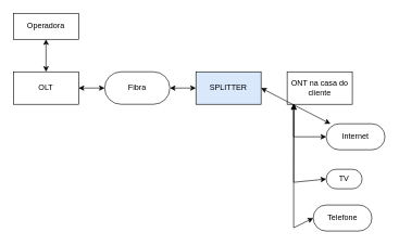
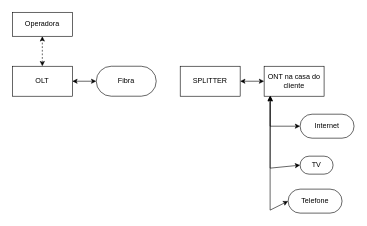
  <mxCell id="0" />
  <mxCell id="1" parent="0" />
  <mxCell id="2" value="Operadora" style="rounded=0;whiteSpace=wrap;html=1;align=center;fontFamily=Helvetica;fontColor=light-dark(#000000,#CC0000);" parent="1" vertex="1"><mxGeometry x="20" y="20" width="100" height="40" as="geometry" /></mxCell>
  <mxCell id="3" value="OLT" style="rounded=0;whiteSpace=wrap;html=1;fontColor=light-dark(#000000,#CC0000);" parent="1" vertex="1"><mxGeometry x="20" y="110" width="100" height="50" as="geometry" /></mxCell>
- <mxCell id="4" value="SPLITTER" style="rounded=0;whiteSpace=wrap;html=1;fontColor=light-dark(#000000,#CC0000);fillColor=#dae8fc;" parent="1" vertex="1"><mxGeometry x="300" y="110" width="100" height="50" as="geometry" /></mxCell>
+ <mxCell id="4" value="SPLITTER" style="rounded=0;whiteSpace=wrap;html=1;fontColor=light-dark(#000000,#CC0000);" parent="1" vertex="1"><mxGeometry x="300" y="110" width="100" height="50" as="geometry" /></mxCell>
  <mxCell id="5" value="ONT na casa do cliente" style="rounded=0;whiteSpace=wrap;html=1;fontColor=light-dark(#000000,#CC0000);" parent="1" vertex="1"><mxGeometry x="440" y="110" width="100" height="50" as="geometry" /></mxCell>
  <mxCell id="6" value="Fibra" style="rounded=1;whiteSpace=wrap;html=1;arcSize=50;" parent="1" vertex="1"><mxGeometry x="160" y="110" width="100" height="50" as="geometry" /></mxCell>
  <mxCell id="7" value="Internet" style="rounded=1;whiteSpace=wrap;html=1;arcSize=50;" parent="1" vertex="1"><mxGeometry x="500" y="190" width="90" height="40" as="geometry" /></mxCell>
  <mxCell id="8" value="TV" style="rounded=1;whiteSpace=wrap;html=1;arcSize=50;" parent="1" vertex="1"><mxGeometry x="500" y="260" width="55" height="30" as="geometry" /></mxCell>
  <mxCell id="9" value="Telefone" style="rounded=1;whiteSpace=wrap;html=1;arcSize=50;" parent="1" vertex="1"><mxGeometry x="480" y="315" width="90" height="40" as="geometry" /></mxCell>
- <mxCell id="10" value="" style="endArrow=classic;startArrow=classic;html=1;rounded=0;exitX=0.5;exitY=0;exitDx=0;exitDy=0;entryX=0.5;entryY=1;entryDx=0;entryDy=0;" parent="1" source="3" target="2" edge="1"><mxGeometry width="50" height="50" relative="1" as="geometry"><mxPoint x="390" y="230" as="sourcePoint" /><mxPoint x="62" y="80" as="targetPoint" /></mxGeometry></mxCell>
+ <mxCell id="10" value="" style="endArrow=classic;startArrow=classic;html=1;rounded=0;exitX=0.5;exitY=0;exitDx=0;exitDy=0;entryX=0.5;entryY=1;entryDx=0;entryDy=0;dashed=1;" parent="1" source="3" target="2" edge="1"><mxGeometry width="50" height="50" relative="1" as="geometry"><mxPoint x="390" y="230" as="sourcePoint" /><mxPoint x="62" y="80" as="targetPoint" /></mxGeometry></mxCell>
  <mxCell id="11" value="" style="endArrow=classic;startArrow=classic;html=1;rounded=0;entryX=1;entryY=0.5;entryDx=0;entryDy=0;exitX=0;exitY=0.5;exitDx=0;exitDy=0;" parent="1" source="6" target="3" edge="1"><mxGeometry width="50" height="50" relative="1" as="geometry"><mxPoint x="390" y="230" as="sourcePoint" /><mxPoint x="440" y="180" as="targetPoint" /></mxGeometry></mxCell>
- <mxCell id="12" value="" style="endArrow=classic;startArrow=classic;html=1;rounded=0;exitX=1;exitY=0.5;exitDx=0;exitDy=0;entryX=0;entryY=0.5;entryDx=0;entryDy=0;" parent="1" source="6" target="4" edge="1"><mxGeometry width="50" height="50" relative="1" as="geometry"><mxPoint x="390" y="230" as="sourcePoint" /><mxPoint x="440" y="180" as="targetPoint" /></mxGeometry></mxCell>
- <mxCell id="13" value="" style="endArrow=classic;startArrow=classic;html=1;rounded=0;exitX=1;exitY=0.5;exitDx=0;exitDy=0;" parent="1" source="4" target="7" edge="1"><mxGeometry width="50" height="50" relative="1" as="geometry"><mxPoint x="390" y="230" as="sourcePoint" /><mxPoint x="440" y="180" as="targetPoint" /></mxGeometry></mxCell>
+ <mxCell id="13" value="" style="endArrow=classic;startArrow=classic;html=1;rounded=0;entryX=0;entryY=0.5;entryDx=0;entryDy=0;exitX=1;exitY=0.5;exitDx=0;exitDy=0;" parent="1" source="4" target="5" edge="1"><mxGeometry width="50" height="50" relative="1" as="geometry"><mxPoint x="390" y="230" as="sourcePoint" /><mxPoint x="440" y="180" as="targetPoint" /></mxGeometry></mxCell>
  <mxCell id="14" value="" style="endArrow=classic;startArrow=classic;html=1;rounded=0;entryX=0;entryY=1;entryDx=0;entryDy=0;exitX=0;exitY=0.5;exitDx=0;exitDy=0;" parent="1" source="7" edge="1"><mxGeometry width="50" height="50" relative="1" as="geometry"><mxPoint x="490" y="210" as="sourcePoint" /><mxPoint x="450" y="160" as="targetPoint" /><Array as="points"><mxPoint x="450" y="210" /></Array></mxGeometry></mxCell>
  <mxCell id="15" value="" style="endArrow=classic;startArrow=classic;html=1;rounded=0;entryX=0.103;entryY=0.981;entryDx=0;entryDy=0;exitX=0;exitY=0.5;exitDx=0;exitDy=0;entryPerimeter=0;" parent="1" source="8" target="5" edge="1"><mxGeometry width="50" height="50" relative="1" as="geometry"><mxPoint x="510" y="220" as="sourcePoint" /><mxPoint x="460" y="170" as="targetPoint" /><Array as="points"><mxPoint x="450" y="280" /></Array></mxGeometry></mxCell>
  <mxCell id="16" value="" style="endArrow=classic;startArrow=classic;html=1;rounded=0;entryX=0.103;entryY=0.981;entryDx=0;entryDy=0;exitX=0;exitY=0.5;exitDx=0;exitDy=0;entryPerimeter=0;" parent="1" source="9" edge="1"><mxGeometry width="50" height="50" relative="1" as="geometry"><mxPoint x="500" y="281" as="sourcePoint" /><mxPoint x="450" y="160" as="targetPoint" /><Array as="points"><mxPoint x="450" y="350" /></Array></mxGeometry></mxCell>
